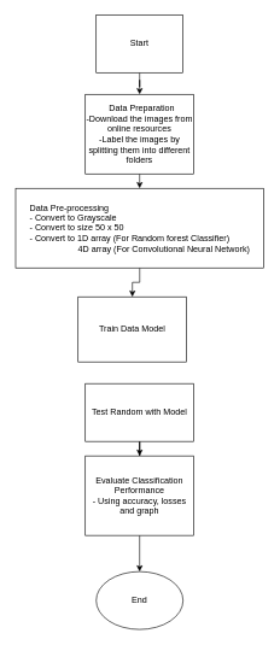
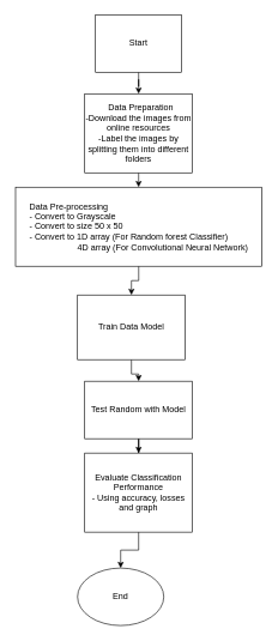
  <mxCell id="0" />
  <mxCell id="1" parent="0" />
  <mxCell id="2" value="" style="edgeStyle=orthogonalEdgeStyle;rounded=0;orthogonalLoop=1;jettySize=auto;html=1;" edge="1" parent="1" source="3" target="5"><mxGeometry relative="1" as="geometry" /></mxCell>
  <mxCell id="3" value="Start" style="whiteSpace=wrap;html=1;rounded=0;" vertex="1" parent="1"><mxGeometry x="132" y="20" width="120" height="80" as="geometry" /></mxCell>
  <mxCell id="4" value="" style="edgeStyle=orthogonalEdgeStyle;rounded=0;orthogonalLoop=1;jettySize=auto;html=1;" edge="1" parent="1" source="5" target="7"><mxGeometry relative="1" as="geometry" /></mxCell>
  <mxCell id="5" value="&lt;div&gt;&lt;span&gt;&amp;nbsp; Data Preparation&lt;/span&gt;&lt;/div&gt;&lt;div&gt;&lt;span&gt;-Download the images from online resources&lt;/span&gt;&lt;/div&gt;&lt;div&gt;&lt;span&gt;-Label the images by splitting them into different folders&lt;/span&gt;&lt;/div&gt;" style="rounded=0;whiteSpace=wrap;html=1;align=center;" vertex="1" parent="1"><mxGeometry x="117" y="130" width="150" height="110" as="geometry" /></mxCell>
  <mxCell id="6" value="" style="edgeStyle=orthogonalEdgeStyle;rounded=0;orthogonalLoop=1;jettySize=auto;html=1;" edge="1" parent="1" source="7" target="9"><mxGeometry relative="1" as="geometry" /></mxCell>
  <mxCell id="7" value="&lt;div style=&quot;text-align: left&quot;&gt;&lt;span&gt;Data Pre-processing&lt;/span&gt;&lt;/div&gt;&lt;div style=&quot;text-align: left&quot;&gt;&lt;span&gt;- Convert to Grayscale&lt;/span&gt;&lt;/div&gt;&lt;div style=&quot;text-align: left&quot;&gt;&lt;span&gt;- Convert to size 50 x 50&lt;/span&gt;&lt;/div&gt;&lt;div style=&quot;text-align: left&quot;&gt;&lt;span&gt;- Convert to 1D array (For Random forest Classifier)&lt;/span&gt;&lt;/div&gt;&lt;div style=&quot;text-align: left&quot;&gt;&lt;span&gt;&amp;nbsp; &amp;nbsp; &amp;nbsp; &amp;nbsp; &amp;nbsp; &amp;nbsp; &amp;nbsp; &amp;nbsp; &amp;nbsp; &amp;nbsp; 4D array (For Convolutional Neural Network)&lt;/span&gt;&lt;/div&gt;" style="rounded=0;whiteSpace=wrap;html=1;" vertex="1" parent="1"><mxGeometry x="20.75" y="260" width="342.5" height="110" as="geometry" /></mxCell>
+ <mxCell id="8" value="" style="edgeStyle=orthogonalEdgeStyle;rounded=0;orthogonalLoop=1;jettySize=auto;html=1;" edge="1" parent="1" source="9" target="11"><mxGeometry relative="1" as="geometry" /></mxCell>
  <mxCell id="9" value="&lt;div style=&quot;text-align: left&quot;&gt;Train Data Model&lt;/div&gt;" style="rounded=0;whiteSpace=wrap;html=1;" vertex="1" parent="1"><mxGeometry x="107" y="410" width="150" height="90" as="geometry" /></mxCell>
  <mxCell id="10" value="" style="edgeStyle=orthogonalEdgeStyle;rounded=0;orthogonalLoop=1;jettySize=auto;html=1;" edge="1" parent="1" source="11" target="13"><mxGeometry relative="1" as="geometry" /></mxCell>
  <mxCell id="11" value="&lt;div style=&quot;text-align: left&quot;&gt;Test Random with Model&lt;/div&gt;" style="rounded=0;whiteSpace=wrap;html=1;" vertex="1" parent="1"><mxGeometry x="117" y="530" width="150" height="80" as="geometry" /></mxCell>
  <mxCell id="12" value="" style="edgeStyle=orthogonalEdgeStyle;rounded=0;orthogonalLoop=1;jettySize=auto;html=1;" edge="1" parent="1" source="13" target="14"><mxGeometry relative="1" as="geometry" /></mxCell>
  <mxCell id="13" value="&lt;div style=&quot;&quot;&gt;Evaluate Classification Performance&lt;/div&gt;&lt;div style=&quot;&quot;&gt;&lt;span&gt;- Using accuracy, losses and graph&lt;/span&gt;&lt;/div&gt;" style="rounded=0;whiteSpace=wrap;html=1;align=center;" vertex="1" parent="1"><mxGeometry x="117" y="630" width="150" height="110" as="geometry" /></mxCell>
- <mxCell id="14" value="End" style="ellipse;whiteSpace=wrap;html=1;align=center;" vertex="1" parent="1"><mxGeometry x="132" y="790" width="120" height="80" as="geometry" /></mxCell>
+ <mxCell id="14" value="End" style="ellipse;whiteSpace=wrap;html=1;align=center;" vertex="1" parent="1"><mxGeometry x="107" y="790" width="120" height="80" as="geometry" /></mxCell>
